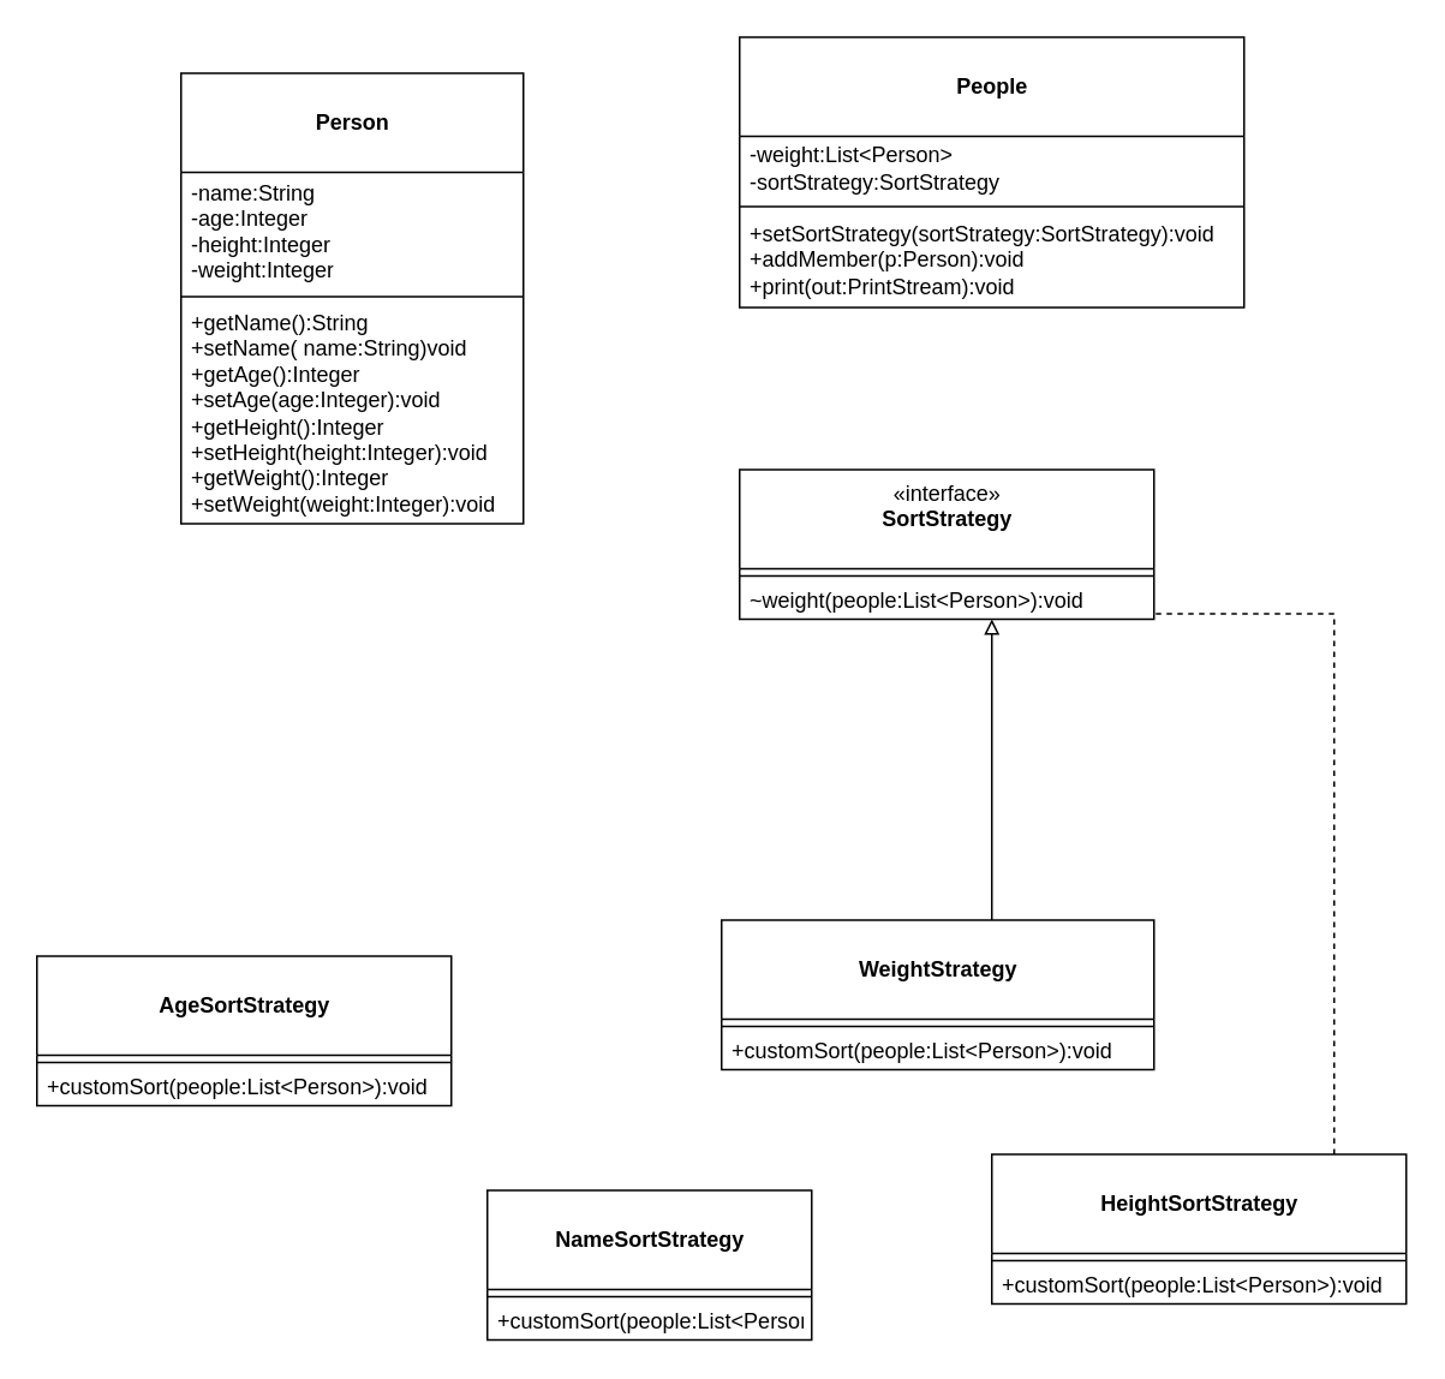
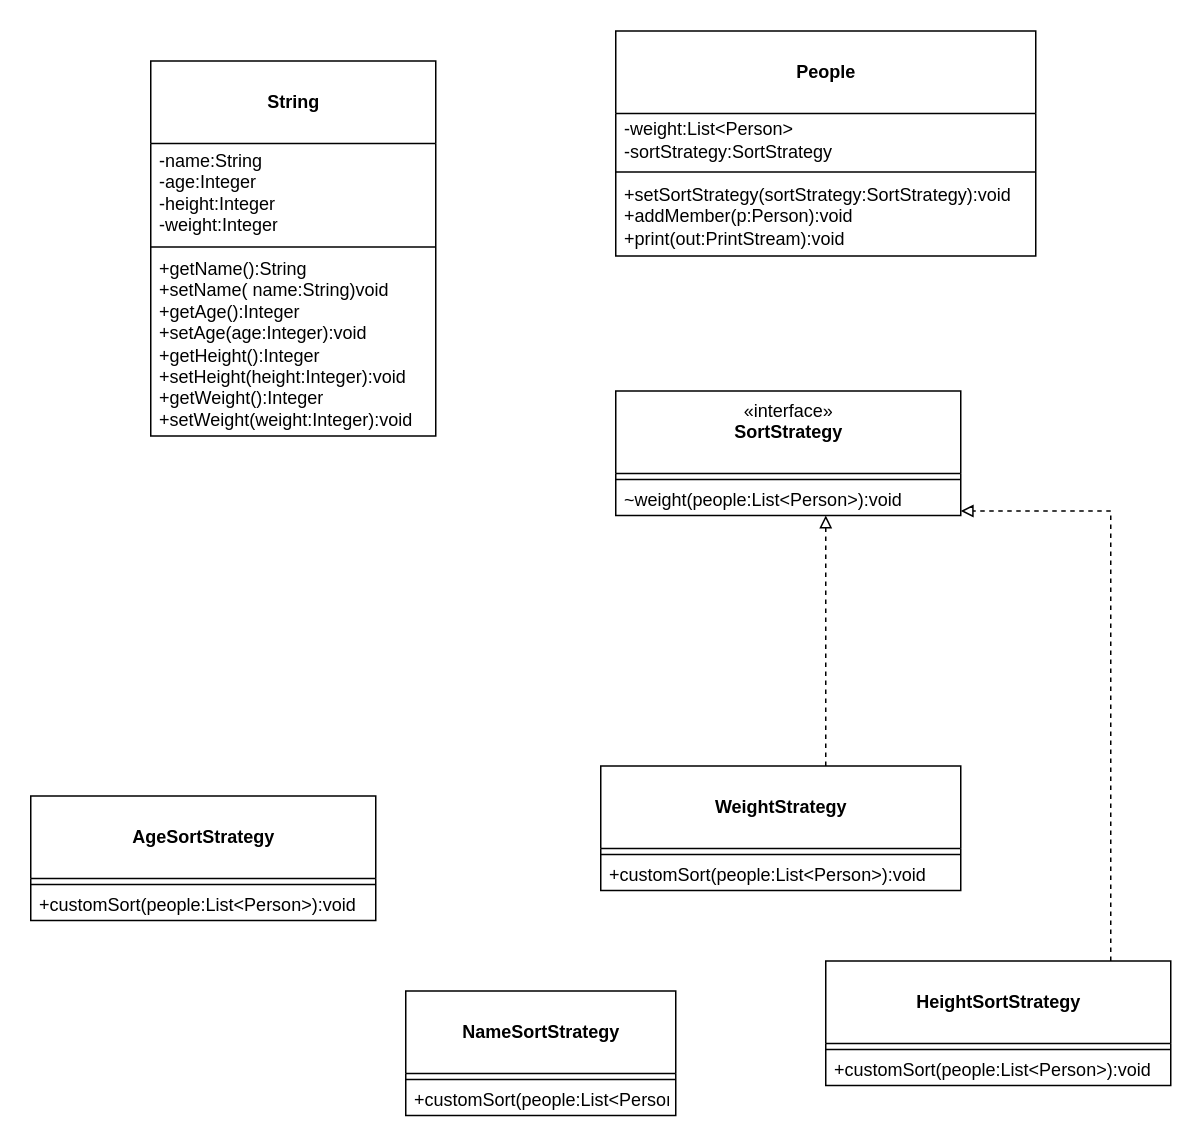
  <mxCell id="0" />
  <mxCell id="1" parent="0" />
  <mxCell id="2" value="&lt;br&gt;&lt;b&gt;AgeSortStrategy&lt;/b&gt;" style="swimlane;fontStyle=0;align=center;verticalAlign=top;childLayout=stackLayout;horizontal=1;startSize=55;horizontalStack=0;resizeParent=1;resizeParentMax=0;resizeLast=0;collapsible=0;marginBottom=0;html=1;" vertex="1" parent="1"><mxGeometry x="20" y="530" width="230" height="83" as="geometry" /></mxCell>
  <mxCell id="3" value="" style="line;strokeWidth=1;fillColor=none;align=left;verticalAlign=middle;spacingTop=-1;spacingLeft=3;spacingRight=3;rotatable=0;labelPosition=right;points=[];portConstraint=eastwest;" vertex="1" parent="2"><mxGeometry y="55" width="230" height="8" as="geometry" /></mxCell>
  <mxCell id="4" value="+customSort(people:List&amp;lt;Person&amp;gt;):void&amp;nbsp;" style="text;html=1;strokeColor=none;fillColor=none;align=left;verticalAlign=middle;spacingLeft=4;spacingRight=4;overflow=hidden;rotatable=0;points=[[0,0.5],[1,0.5]];portConstraint=eastwest;" vertex="1" parent="2"><mxGeometry y="63" width="230" height="20" as="geometry" /></mxCell>
- <mxCell id="5" style="edgeStyle=orthogonalEdgeStyle;rounded=0;orthogonalLoop=1;jettySize=auto;html=1;dashed=1;endArrow=none;endFill=0;" edge="1" parent="1" source="6" target="20"><mxGeometry relative="1" as="geometry"><Array as="points"><mxPoint x="740" y="340" /></Array></mxGeometry></mxCell>
+ <mxCell id="5" style="edgeStyle=orthogonalEdgeStyle;rounded=0;orthogonalLoop=1;jettySize=auto;html=1;dashed=1;endArrow=block;endFill=0;" edge="1" parent="1" source="6" target="20"><mxGeometry relative="1" as="geometry"><Array as="points"><mxPoint x="740" y="340" /></Array></mxGeometry></mxCell>
  <mxCell id="6" value="&lt;br&gt;&lt;b&gt;HeightSortStrategy&lt;/b&gt;" style="swimlane;fontStyle=0;align=center;verticalAlign=top;childLayout=stackLayout;horizontal=1;startSize=55;horizontalStack=0;resizeParent=1;resizeParentMax=0;resizeLast=0;collapsible=0;marginBottom=0;html=1;" vertex="1" parent="1"><mxGeometry x="550" y="640" width="230" height="83" as="geometry" /></mxCell>
  <mxCell id="7" value="" style="line;strokeWidth=1;fillColor=none;align=left;verticalAlign=middle;spacingTop=-1;spacingLeft=3;spacingRight=3;rotatable=0;labelPosition=right;points=[];portConstraint=eastwest;" vertex="1" parent="6"><mxGeometry y="55" width="230" height="8" as="geometry" /></mxCell>
  <mxCell id="8" value="+customSort(people:List&amp;lt;Person&amp;gt;):void&amp;nbsp;" style="text;html=1;strokeColor=none;fillColor=none;align=left;verticalAlign=middle;spacingLeft=4;spacingRight=4;overflow=hidden;rotatable=0;points=[[0,0.5],[1,0.5]];portConstraint=eastwest;" vertex="1" parent="6"><mxGeometry y="63" width="230" height="20" as="geometry" /></mxCell>
  <mxCell id="9" value="&lt;br&gt;&lt;b&gt;NameSortStrategy&lt;/b&gt;" style="swimlane;fontStyle=0;align=center;verticalAlign=top;childLayout=stackLayout;horizontal=1;startSize=55;horizontalStack=0;resizeParent=1;resizeParentMax=0;resizeLast=0;collapsible=0;marginBottom=0;html=1;" vertex="1" parent="1"><mxGeometry x="270" y="660" width="180" height="83" as="geometry" /></mxCell>
  <mxCell id="10" value="" style="line;strokeWidth=1;fillColor=none;align=left;verticalAlign=middle;spacingTop=-1;spacingLeft=3;spacingRight=3;rotatable=0;labelPosition=right;points=[];portConstraint=eastwest;" vertex="1" parent="9"><mxGeometry y="55" width="180" height="8" as="geometry" /></mxCell>
  <mxCell id="11" value="+customSort(people:List&amp;lt;Person&amp;gt;):void&amp;nbsp;" style="text;html=1;strokeColor=none;fillColor=none;align=left;verticalAlign=middle;spacingLeft=4;spacingRight=4;overflow=hidden;rotatable=0;points=[[0,0.5],[1,0.5]];portConstraint=eastwest;" vertex="1" parent="9"><mxGeometry y="63" width="180" height="20" as="geometry" /></mxCell>
  <mxCell id="12" value="&lt;br&gt;&lt;b&gt;People&lt;/b&gt;" style="swimlane;fontStyle=0;align=center;verticalAlign=top;childLayout=stackLayout;horizontal=1;startSize=55;horizontalStack=0;resizeParent=1;resizeParentMax=0;resizeLast=0;collapsible=0;marginBottom=0;html=1;" vertex="1" parent="1"><mxGeometry x="410" y="20" width="280" height="150" as="geometry" /></mxCell>
  <mxCell id="13" value="&lt;div&gt;-weight:List&amp;lt;Person&amp;gt;&lt;/div&gt;&lt;div&gt;-sortStrategy:SortStrategy&lt;/div&gt;" style="text;html=1;strokeColor=none;fillColor=none;align=left;verticalAlign=middle;spacingLeft=4;spacingRight=4;overflow=hidden;rotatable=0;points=[[0,0.5],[1,0.5]];portConstraint=eastwest;" vertex="1" parent="12"><mxGeometry y="55" width="280" height="35" as="geometry" /></mxCell>
  <mxCell id="14" value="" style="line;strokeWidth=1;fillColor=none;align=left;verticalAlign=middle;spacingTop=-1;spacingLeft=3;spacingRight=3;rotatable=0;labelPosition=right;points=[];portConstraint=eastwest;" vertex="1" parent="12"><mxGeometry y="90" width="280" height="8" as="geometry" /></mxCell>
  <mxCell id="15" value="&lt;div&gt;+setSortStrategy(sortStrategy:SortStrategy):void&lt;/div&gt;&lt;div&gt;+addMember(p:Person):void&lt;/div&gt;&lt;div&gt;+print(out:PrintStream):void&lt;/div&gt;" style="text;html=1;strokeColor=none;fillColor=none;align=left;verticalAlign=middle;spacingLeft=4;spacingRight=4;overflow=hidden;rotatable=0;points=[[0,0.5],[1,0.5]];portConstraint=eastwest;" vertex="1" parent="12"><mxGeometry y="98" width="280" height="52" as="geometry" /></mxCell>
- <mxCell id="16" value="&lt;br&gt;&lt;b&gt;Person&lt;/b&gt;" style="swimlane;fontStyle=0;align=center;verticalAlign=top;childLayout=stackLayout;horizontal=1;startSize=55;horizontalStack=0;resizeParent=1;resizeParentMax=0;resizeLast=0;collapsible=0;marginBottom=0;html=1;" vertex="1" parent="1"><mxGeometry x="100" y="40" width="190" height="250" as="geometry" /></mxCell>
+ <mxCell id="16" value="&lt;br&gt;&lt;b&gt;String&lt;/b&gt;" style="swimlane;fontStyle=0;align=center;verticalAlign=top;childLayout=stackLayout;horizontal=1;startSize=55;horizontalStack=0;resizeParent=1;resizeParentMax=0;resizeLast=0;collapsible=0;marginBottom=0;html=1;" vertex="1" parent="1"><mxGeometry x="100" y="40" width="190" height="250" as="geometry" /></mxCell>
  <mxCell id="17" value="&lt;div&gt;-name:String&lt;/div&gt;&lt;div&gt;-age:Integer&lt;/div&gt;&lt;div&gt;-height:Integer&lt;/div&gt;&lt;div&gt;-weight:Integer&lt;/div&gt;" style="text;html=1;strokeColor=none;fillColor=none;align=left;verticalAlign=middle;spacingLeft=4;spacingRight=4;overflow=hidden;rotatable=0;points=[[0,0.5],[1,0.5]];portConstraint=eastwest;" vertex="1" parent="16"><mxGeometry y="55" width="190" height="65" as="geometry" /></mxCell>
  <mxCell id="18" value="" style="line;strokeWidth=1;fillColor=none;align=left;verticalAlign=middle;spacingTop=-1;spacingLeft=3;spacingRight=3;rotatable=0;labelPosition=right;points=[];portConstraint=eastwest;" vertex="1" parent="16"><mxGeometry y="120" width="190" height="8" as="geometry" /></mxCell>
  <mxCell id="19" value="&lt;div&gt;+getName():String&lt;/div&gt;&lt;div&gt;+setName( name:String)void&amp;nbsp;&lt;/div&gt;&lt;div&gt;+getAge():Integer&lt;/div&gt;&lt;div&gt;+setAge(age:Integer):void&amp;nbsp;&lt;/div&gt;&lt;div&gt;+getHeight():Integer&amp;nbsp;&lt;/div&gt;&lt;div&gt;+setHeight(height:Integer):void&amp;nbsp;&lt;/div&gt;&lt;div&gt;+getWeight():Integer&amp;nbsp;&lt;/div&gt;&lt;div&gt;+setWeight(weight:Integer):void&amp;nbsp;&lt;/div&gt;" style="text;html=1;strokeColor=none;fillColor=none;align=left;verticalAlign=middle;spacingLeft=4;spacingRight=4;overflow=hidden;rotatable=0;points=[[0,0.5],[1,0.5]];portConstraint=eastwest;" vertex="1" parent="16"><mxGeometry y="128" width="190" height="122" as="geometry" /></mxCell>
  <mxCell id="20" value="«interface»&lt;br&gt;&lt;b&gt;SortStrategy&lt;/b&gt;" style="swimlane;fontStyle=0;align=center;verticalAlign=top;childLayout=stackLayout;horizontal=1;startSize=55;horizontalStack=0;resizeParent=1;resizeParentMax=0;resizeLast=0;collapsible=0;marginBottom=0;html=1;" vertex="1" parent="1"><mxGeometry x="410" y="260" width="230" height="83" as="geometry" /></mxCell>
  <mxCell id="21" value="" style="line;strokeWidth=1;fillColor=none;align=left;verticalAlign=middle;spacingTop=-1;spacingLeft=3;spacingRight=3;rotatable=0;labelPosition=right;points=[];portConstraint=eastwest;" vertex="1" parent="20"><mxGeometry y="55" width="230" height="8" as="geometry" /></mxCell>
  <mxCell id="22" value="~weight(people:List&amp;lt;Person&amp;gt;):void&amp;nbsp;" style="text;html=1;strokeColor=none;fillColor=none;align=left;verticalAlign=middle;spacingLeft=4;spacingRight=4;overflow=hidden;rotatable=0;points=[[0,0.5],[1,0.5]];portConstraint=eastwest;" vertex="1" parent="20"><mxGeometry y="63" width="230" height="20" as="geometry" /></mxCell>
- <mxCell id="23" style="edgeStyle=orthogonalEdgeStyle;rounded=0;orthogonalLoop=1;jettySize=auto;html=1;endArrow=block;endFill=0;dashed=0;" edge="1" parent="1" source="24" target="20"><mxGeometry relative="1" as="geometry"><Array as="points"><mxPoint x="550" y="440" /><mxPoint x="550" y="440" /></Array></mxGeometry></mxCell>
+ <mxCell id="23" style="edgeStyle=orthogonalEdgeStyle;rounded=0;orthogonalLoop=1;jettySize=auto;html=1;endArrow=block;endFill=0;dashed=1;" edge="1" parent="1" source="24" target="20"><mxGeometry relative="1" as="geometry"><Array as="points"><mxPoint x="550" y="440" /><mxPoint x="550" y="440" /></Array></mxGeometry></mxCell>
  <mxCell id="24" value="&lt;br&gt;&lt;b&gt;WeightStrategy&lt;/b&gt;" style="swimlane;fontStyle=0;align=center;verticalAlign=top;childLayout=stackLayout;horizontal=1;startSize=55;horizontalStack=0;resizeParent=1;resizeParentMax=0;resizeLast=0;collapsible=0;marginBottom=0;html=1;" vertex="1" parent="1"><mxGeometry x="400" y="510" width="240" height="83" as="geometry" /></mxCell>
  <mxCell id="25" value="" style="line;strokeWidth=1;fillColor=none;align=left;verticalAlign=middle;spacingTop=-1;spacingLeft=3;spacingRight=3;rotatable=0;labelPosition=right;points=[];portConstraint=eastwest;" vertex="1" parent="24"><mxGeometry y="55" width="240" height="8" as="geometry" /></mxCell>
  <mxCell id="26" value="+customSort(people:List&amp;lt;Person&amp;gt;):void&amp;nbsp;" style="text;html=1;strokeColor=none;fillColor=none;align=left;verticalAlign=middle;spacingLeft=4;spacingRight=4;overflow=hidden;rotatable=0;points=[[0,0.5],[1,0.5]];portConstraint=eastwest;" vertex="1" parent="24"><mxGeometry y="63" width="240" height="20" as="geometry" /></mxCell>
